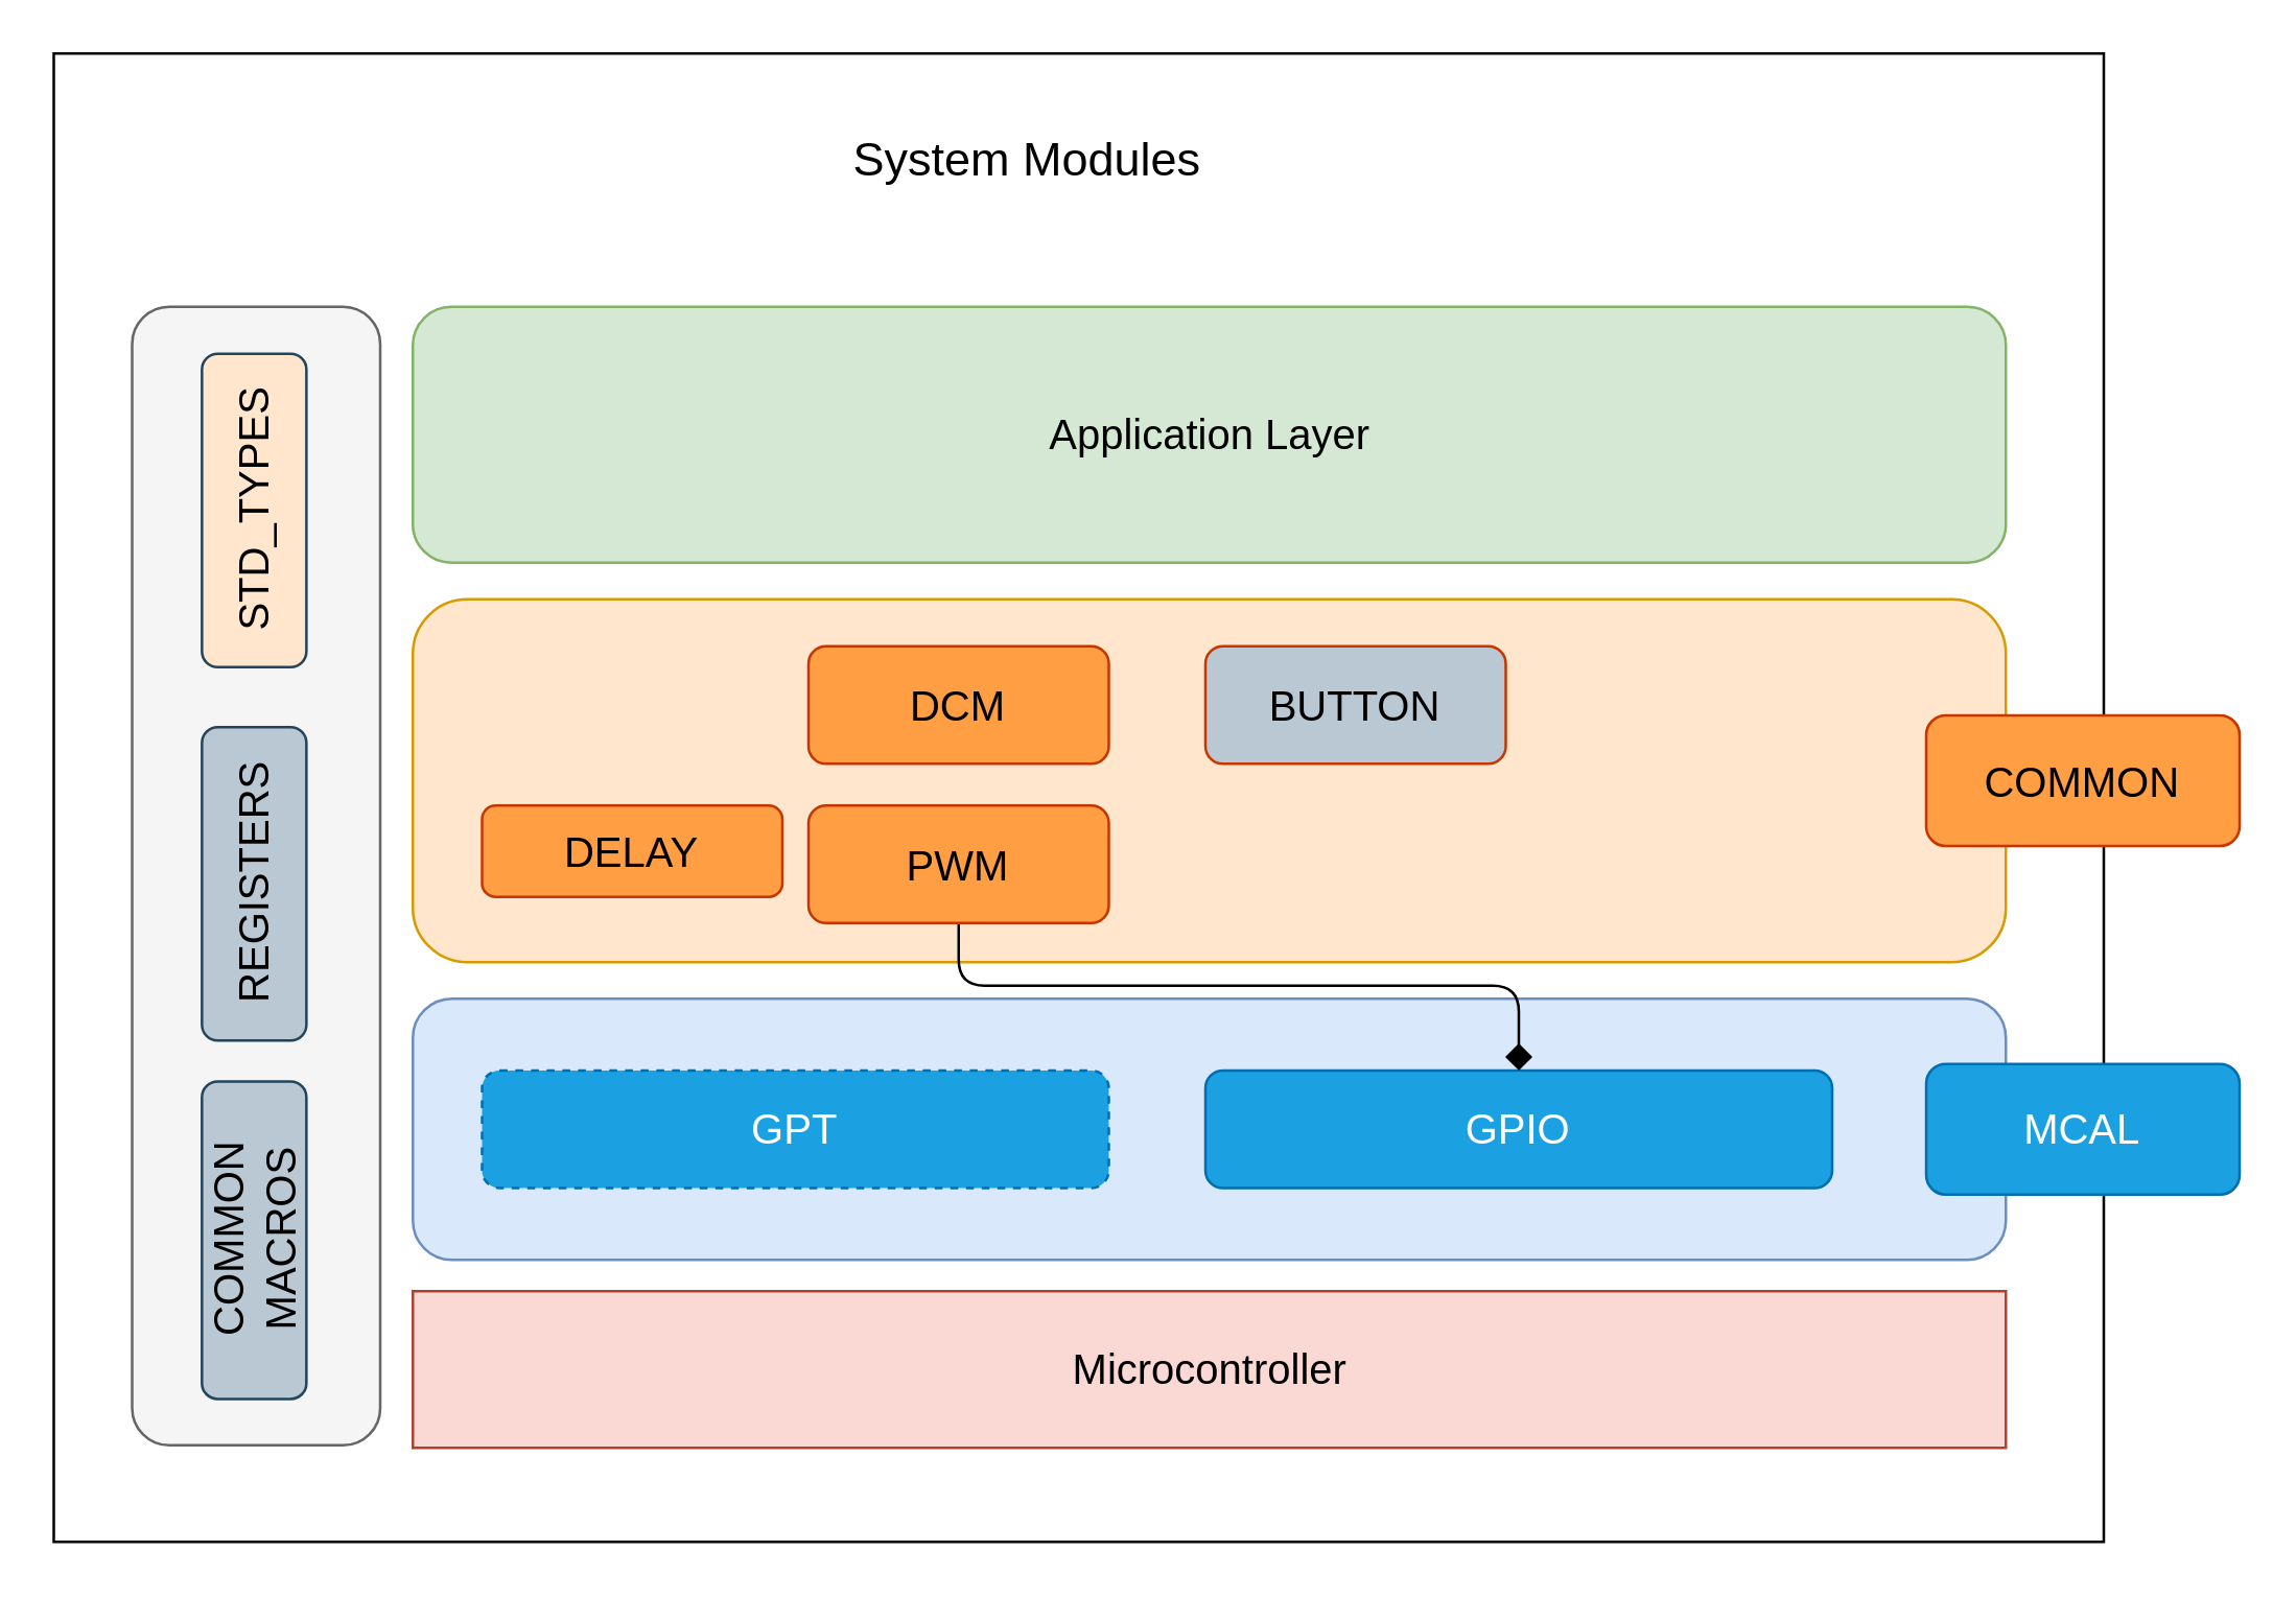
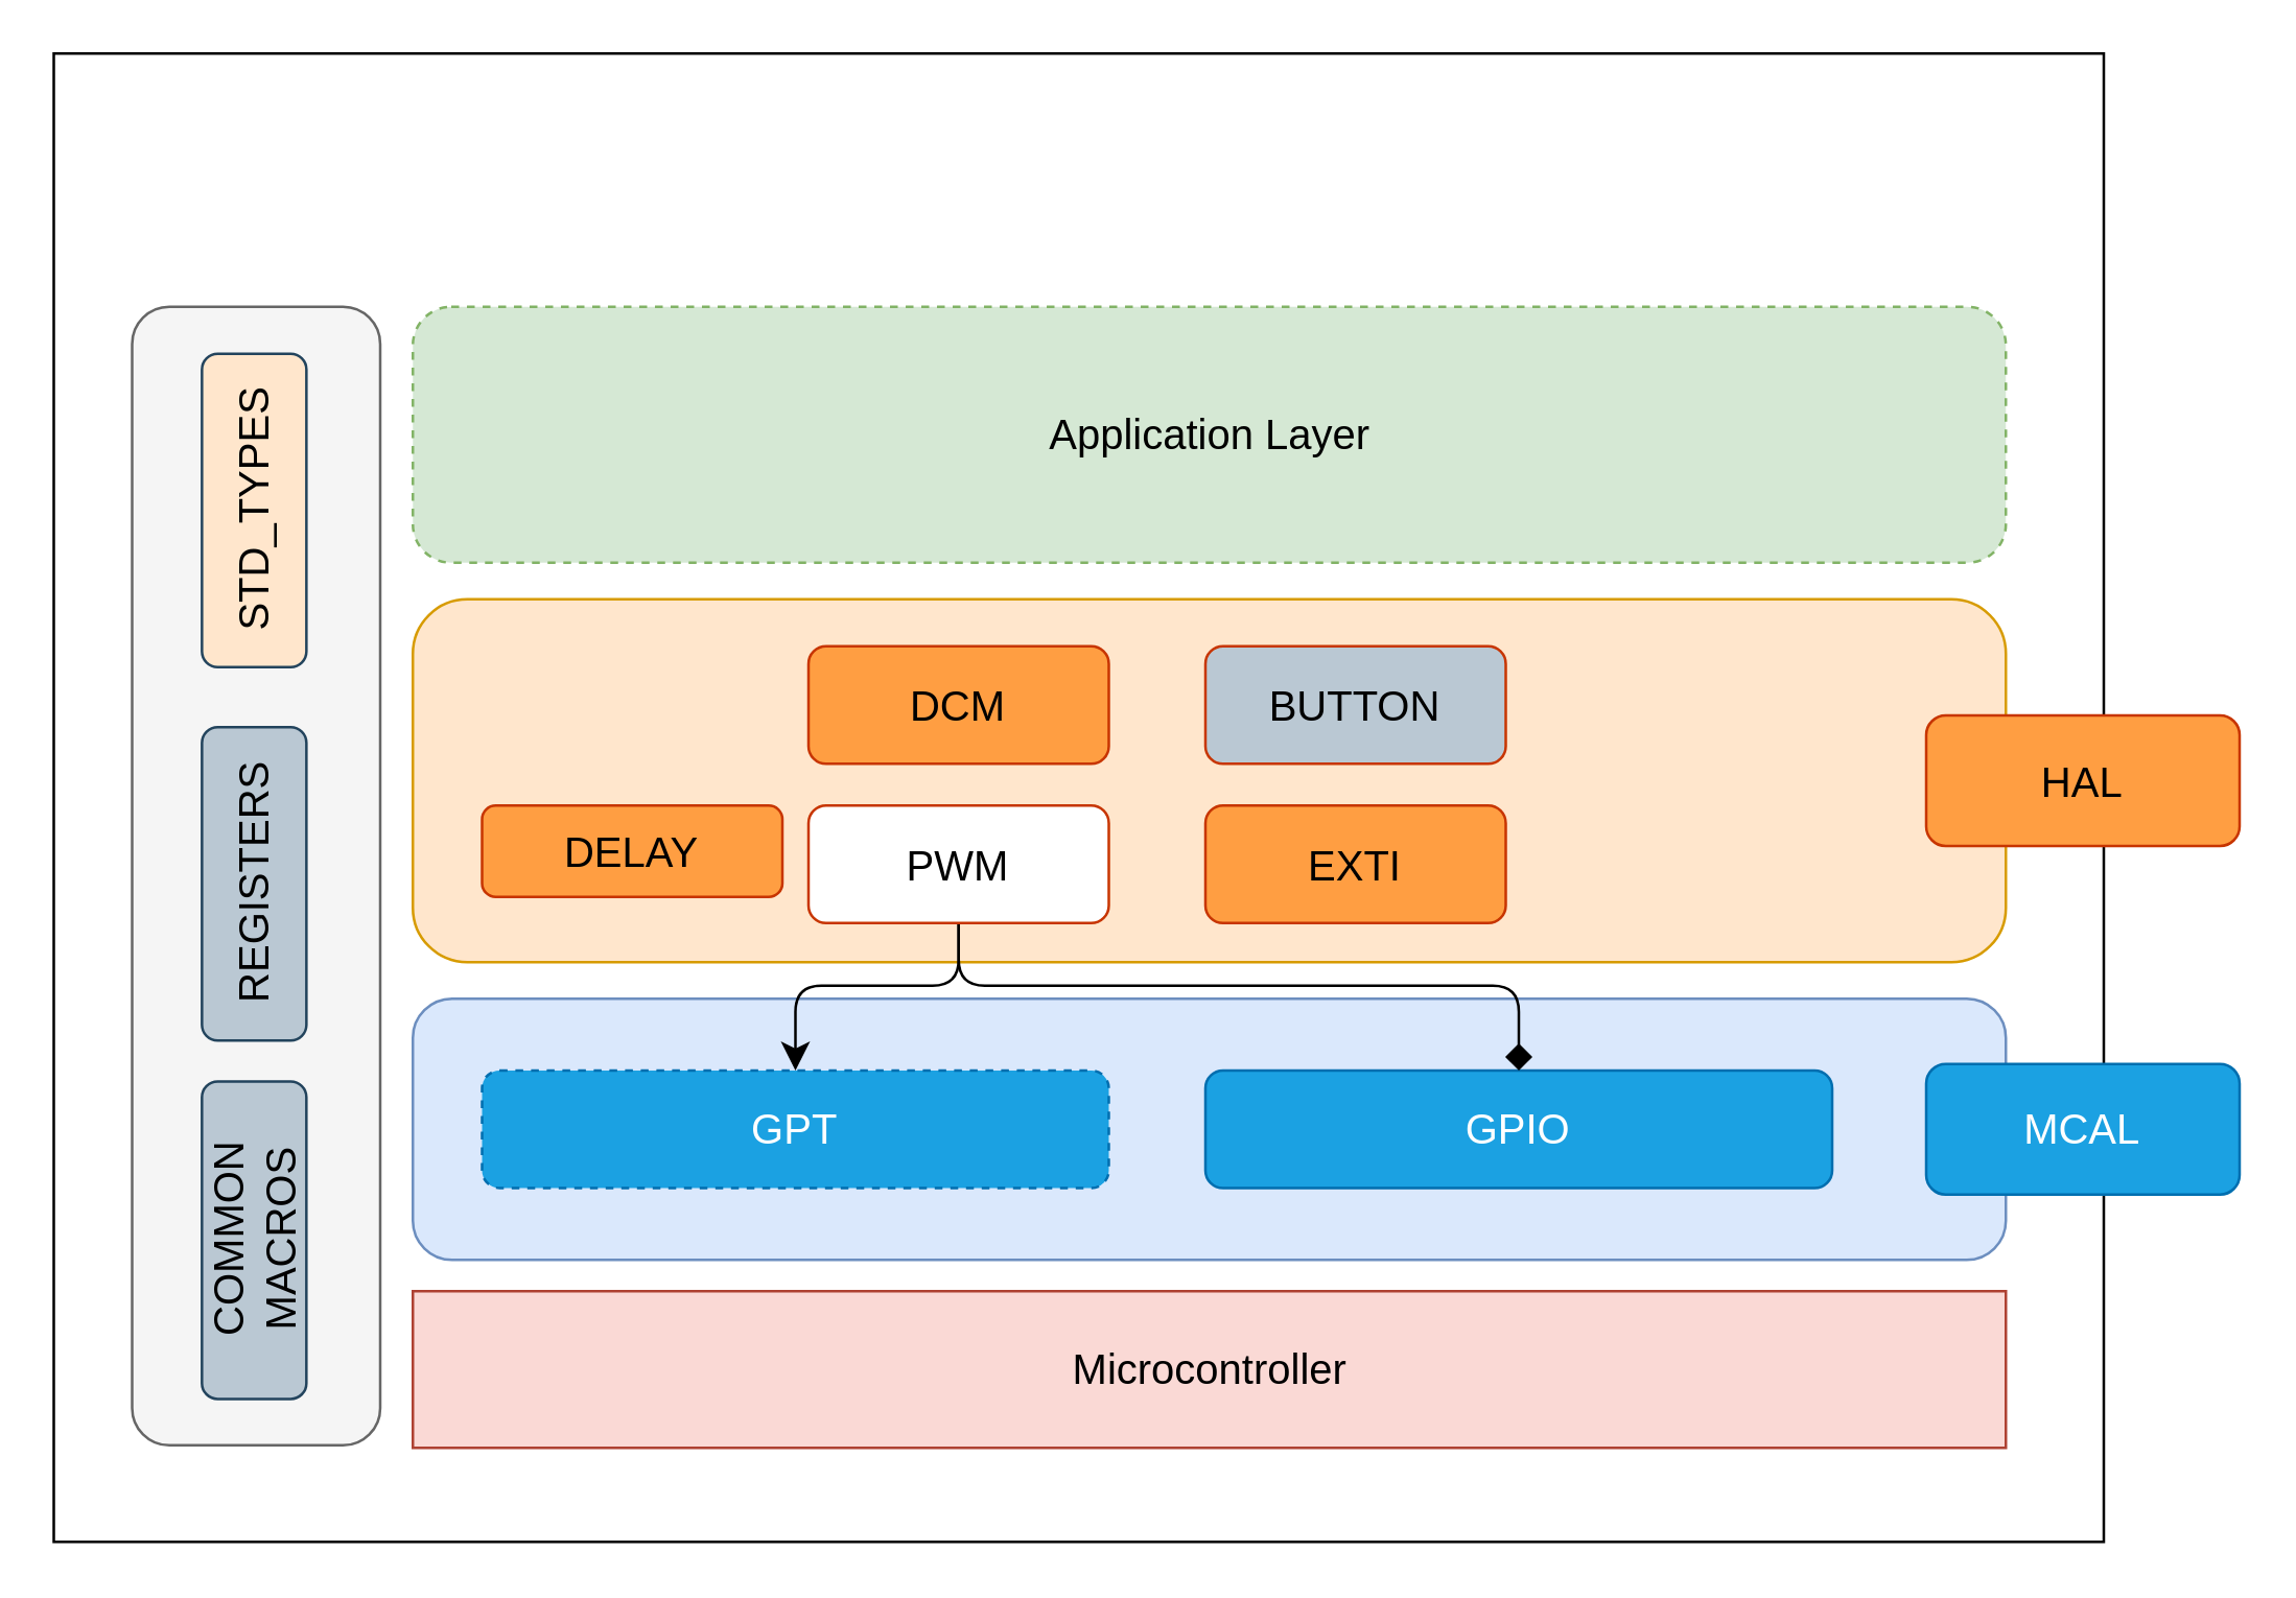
  <mxCell id="0" />
  <mxCell id="1" parent="0" />
  <mxCell id="2" value="" style="rounded=0;whiteSpace=wrap;html=1;fontSize=16;horizontal=0;" parent="1" vertex="1"><mxGeometry x="20" y="20" width="785" height="570" as="geometry" /></mxCell>
  <mxCell id="3" value="" style="rounded=1;whiteSpace=wrap;html=1;fontSize=16;fillColor=#dae8fc;strokeColor=#6c8ebf;" parent="1" vertex="1"><mxGeometry x="157.5" y="382" width="610" height="100" as="geometry" /></mxCell>
  <mxCell id="4" value="" style="rounded=1;whiteSpace=wrap;html=1;fontSize=16;fillColor=#ffe6cc;strokeColor=#d79b00;" parent="1" vertex="1"><mxGeometry x="157.5" y="229" width="610" height="139" as="geometry" /></mxCell>
- <mxCell id="5" value="Application Layer" style="rounded=1;whiteSpace=wrap;html=1;fontSize=16;fillColor=#d5e8d4;strokeColor=#82b366;" parent="1" vertex="1"><mxGeometry x="157.5" y="117" width="610" height="98" as="geometry" /></mxCell>
+ <mxCell id="5" value="Application Layer" style="rounded=1;whiteSpace=wrap;html=1;fontSize=16;fillColor=#d5e8d4;strokeColor=#82b366;dashed=1;" parent="1" vertex="1"><mxGeometry x="157.5" y="117" width="610" height="98" as="geometry" /></mxCell>
  <mxCell id="6" value="" style="rounded=1;whiteSpace=wrap;html=1;fontSize=16;fillColor=#f5f5f5;fontColor=#333333;strokeColor=#666666;" parent="1" vertex="1"><mxGeometry x="50" y="117" width="95" height="436" as="geometry" /></mxCell>
- <mxCell id="7" value="&lt;font style=&quot;font-size: 18px;&quot;&gt;System Modules&lt;/font&gt;" style="text;html=1;strokeColor=none;fillColor=none;align=center;verticalAlign=middle;whiteSpace=wrap;rounded=0;fontSize=16;" parent="1" vertex="1"><mxGeometry x="268" y="46" width="250" height="30" as="geometry" /></mxCell>
  <mxCell id="8" value="Microcontroller" style="rounded=0;whiteSpace=wrap;html=1;fontSize=16;fillColor=#fad9d5;strokeColor=#ae4132;" parent="1" vertex="1"><mxGeometry x="157.5" y="494" width="610" height="60" as="geometry" /></mxCell>
  <mxCell id="9" style="edgeStyle=none;curved=1;rounded=0;orthogonalLoop=1;jettySize=auto;html=1;exitX=0.5;exitY=1;exitDx=0;exitDy=0;fontSize=12;startSize=8;endSize=8;" parent="1" edge="1"><mxGeometry relative="1" as="geometry"><mxPoint x="659" y="452" as="sourcePoint" /><mxPoint x="659" y="452" as="targetPoint" /></mxGeometry></mxCell>
  <mxCell id="10" value="STD_TYPES" style="rounded=1;whiteSpace=wrap;html=1;fontSize=16;fillColor=#ffe6cc;strokeColor=#23445d;rotation=-90;" parent="1" vertex="1"><mxGeometry x="36.74" y="175" width="120" height="40" as="geometry" /></mxCell>
  <mxCell id="11" value="MCAL" style="rounded=1;whiteSpace=wrap;html=1;fontSize=16;fillColor=#1ba1e2;fontColor=#ffffff;strokeColor=#006EAF;" parent="1" vertex="1"><mxGeometry x="737" y="407" width="120" height="50" as="geometry" /></mxCell>
  <mxCell id="12" value="GPIO" style="rounded=1;whiteSpace=wrap;html=1;fontSize=16;fillColor=#1ba1e2;fontColor=#ffffff;strokeColor=#006EAF;" parent="1" vertex="1"><mxGeometry x="461" y="409.5" width="240" height="45" as="geometry" /></mxCell>
  <mxCell id="13" style="edgeStyle=none;curved=1;rounded=0;orthogonalLoop=1;jettySize=auto;html=1;exitX=1;exitY=0.5;exitDx=0;exitDy=0;fontSize=12;startSize=8;endSize=8;" parent="1" edge="1"><mxGeometry relative="1" as="geometry"><mxPoint x="409" y="302" as="sourcePoint" /><mxPoint x="409" y="302" as="targetPoint" /></mxGeometry></mxCell>
  <mxCell id="14" value="REGISTERS" style="rounded=1;whiteSpace=wrap;html=1;fontSize=16;fillColor=#bac8d3;strokeColor=#23445d;rotation=-90;" parent="1" vertex="1"><mxGeometry x="36.74" y="318" width="120" height="40" as="geometry" /></mxCell>
  <mxCell id="15" value="COMMON MACROS" style="rounded=1;whiteSpace=wrap;html=1;fontSize=16;fillColor=#bac8d3;strokeColor=#23445d;rotation=-90;" parent="1" vertex="1"><mxGeometry x="35.97" y="454.5" width="121.53" height="40" as="geometry" /></mxCell>
  <mxCell id="16" style="edgeStyle=orthogonalEdgeStyle;rounded=1;orthogonalLoop=1;jettySize=auto;html=1;entryX=0.5;entryY=0;entryDx=0;entryDy=0;fontSize=12;startSize=8;endSize=8;exitX=0.5;exitY=1;exitDx=0;exitDy=0;" parent="1" target="12" edge="1"><mxGeometry relative="1" as="geometry" /></mxCell>
- <mxCell id="17" value="COMMON" style="rounded=1;whiteSpace=wrap;html=1;fontSize=16;fillColor=#ff9e42;fontColor=#000000;strokeColor=#C73500;" parent="1" vertex="1"><mxGeometry x="737" y="273.5" width="120" height="50" as="geometry" /></mxCell>
+ <mxCell id="17" value="HAL" style="rounded=1;whiteSpace=wrap;html=1;fontSize=16;fillColor=#ff9e42;fontColor=#000000;strokeColor=#C73500;" parent="1" vertex="1"><mxGeometry x="737" y="273.5" width="120" height="50" as="geometry" /></mxCell>
  <mxCell id="18" value="DCM" style="rounded=1;whiteSpace=wrap;html=1;fontSize=16;fillColor=#ff9e42;fontColor=#000000;strokeColor=#C73500;" parent="1" vertex="1"><mxGeometry x="309" y="247" width="115" height="45" as="geometry" /></mxCell>
  <mxCell id="19" value="GPT" style="rounded=1;whiteSpace=wrap;html=1;fontSize=16;fillColor=#1ba1e2;fontColor=#ffffff;strokeColor=#006EAF;dashed=1;" parent="1" vertex="1"><mxGeometry x="184" y="409.5" width="240" height="45" as="geometry" /></mxCell>
  <mxCell id="20" value="DELAY" style="rounded=1;whiteSpace=wrap;html=1;fontSize=16;fillColor=#ff9e42;fontColor=#000000;strokeColor=#C73500;" parent="1" vertex="1"><mxGeometry x="184" y="308" width="115" height="35" as="geometry" /></mxCell>
+ <mxCell id="21" style="edgeStyle=orthogonalEdgeStyle;rounded=1;orthogonalLoop=1;jettySize=auto;html=1;entryX=0.5;entryY=0;entryDx=0;entryDy=0;fontSize=12;startSize=8;endSize=8;exitX=0.5;exitY=1;exitDx=0;exitDy=0;" parent="1" source="23" target="19" edge="1"><mxGeometry relative="1" as="geometry"><Array as="points"><mxPoint x="367" y="377" /><mxPoint x="304" y="377" /></Array></mxGeometry></mxCell>
  <mxCell id="22" style="edgeStyle=orthogonalEdgeStyle;orthogonalLoop=1;jettySize=auto;html=1;entryX=0.5;entryY=0;entryDx=0;entryDy=0;fontSize=12;startSize=8;endSize=8;exitX=0.5;exitY=1;exitDx=0;exitDy=0;rounded=1;endArrow=diamond;" parent="1" source="23" target="12" edge="1"><mxGeometry relative="1" as="geometry"><Array as="points"><mxPoint x="367" y="377" /><mxPoint x="581" y="377" /></Array></mxGeometry></mxCell>
- <mxCell id="23" value="PWM" style="rounded=1;whiteSpace=wrap;html=1;fontSize=16;fillColor=#ff9e42;fontColor=#000000;strokeColor=#C73500;" parent="1" vertex="1"><mxGeometry x="309" y="308" width="115" height="45" as="geometry" /></mxCell>
+ <mxCell id="23" value="PWM" style="rounded=1;whiteSpace=wrap;html=1;fontSize=16;fillColor=#ffffff;fontColor=#000000;strokeColor=#C73500;" parent="1" vertex="1"><mxGeometry x="309" y="308" width="115" height="45" as="geometry" /></mxCell>
+ <mxCell id="24" value="EXTI" style="rounded=1;whiteSpace=wrap;html=1;fontSize=16;fillColor=#ff9e42;fontColor=#000000;strokeColor=#C73500;" parent="1" vertex="1"><mxGeometry x="461" y="308" width="115" height="45" as="geometry" /></mxCell>
  <mxCell id="25" value="BUTTON" style="rounded=1;whiteSpace=wrap;html=1;fontSize=16;fillColor=#bac8d3;fontColor=#000000;strokeColor=#C73500;" parent="1" vertex="1"><mxGeometry x="461" y="247" width="115" height="45" as="geometry" /></mxCell>
